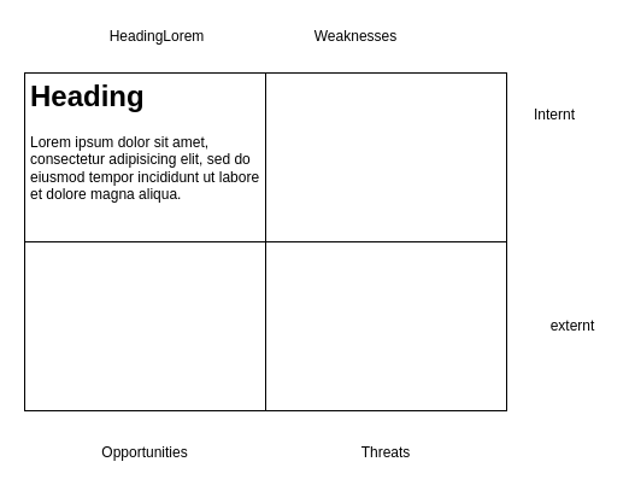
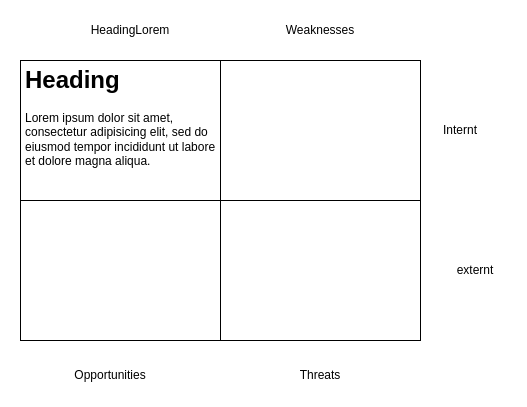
  <mxCell id="0" />
  <mxCell id="1" parent="0" />
  <mxCell id="2" value="" style="rounded=0;whiteSpace=wrap;html=1;" vertex="1" parent="1"><mxGeometry x="20" y="60" width="200" height="140" as="geometry" /></mxCell>
  <mxCell id="3" value="" style="rounded=0;whiteSpace=wrap;html=1;" vertex="1" parent="1"><mxGeometry x="220" y="60" width="200" height="140" as="geometry" /></mxCell>
  <mxCell id="4" value="" style="rounded=0;whiteSpace=wrap;html=1;" vertex="1" parent="1"><mxGeometry x="20" y="200" width="200" height="140" as="geometry" /></mxCell>
  <mxCell id="5" value="" style="rounded=0;whiteSpace=wrap;html=1;" vertex="1" parent="1"><mxGeometry x="220" y="200" width="200" height="140" as="geometry" /></mxCell>
  <mxCell id="6" value="HeadingLorem" style="text;html=1;strokeColor=none;fillColor=none;align=center;verticalAlign=middle;whiteSpace=wrap;rounded=0;" vertex="1" parent="1"><mxGeometry x="70" y="20" width="120" height="20" as="geometry" /></mxCell>
- <mxCell id="7" value="Weaknesses" style="text;html=1;strokeColor=none;fillColor=none;align=center;verticalAlign=middle;whiteSpace=wrap;rounded=0;" vertex="1" parent="1"><mxGeometry x="250" y="20" width="90" height="20" as="geometry" /></mxCell>
+ <mxCell id="7" value="Weaknesses" style="text;html=1;strokeColor=none;fillColor=none;align=center;verticalAlign=middle;whiteSpace=wrap;rounded=0;" vertex="1" parent="1"><mxGeometry x="275" y="20" width="90" height="20" as="geometry" /></mxCell>
  <mxCell id="8" value="Threats" style="text;html=1;strokeColor=none;fillColor=none;align=center;verticalAlign=middle;whiteSpace=wrap;rounded=0;" vertex="1" parent="1"><mxGeometry x="275" y="365" width="90" height="20" as="geometry" /></mxCell>
- <mxCell id="9" value="Opportunities" style="text;html=1;strokeColor=none;fillColor=none;align=center;verticalAlign=middle;whiteSpace=wrap;rounded=0;" vertex="1" parent="1"><mxGeometry x="75" y="365" width="90" height="20" as="geometry" /></mxCell>
- <mxCell id="10" value="Internt" style="text;html=1;strokeColor=none;fillColor=none;align=center;verticalAlign=middle;whiteSpace=wrap;rounded=0;" vertex="1" parent="1"><mxGeometry x="440" y="85" width="40" height="20" as="geometry" /></mxCell>
+ <mxCell id="9" value="Opportunities" style="text;html=1;strokeColor=none;fillColor=none;align=center;verticalAlign=middle;whiteSpace=wrap;rounded=0;" vertex="1" parent="1"><mxGeometry x="65" y="365" width="90" height="20" as="geometry" /></mxCell>
+ <mxCell id="10" value="Internt" style="text;html=1;strokeColor=none;fillColor=none;align=center;verticalAlign=middle;whiteSpace=wrap;rounded=0;" vertex="1" parent="1"><mxGeometry x="440" y="120" width="40" height="20" as="geometry" /></mxCell>
  <mxCell id="11" value="externt" style="text;html=1;strokeColor=none;fillColor=none;align=center;verticalAlign=middle;whiteSpace=wrap;rounded=0;" vertex="1" parent="1"><mxGeometry x="445" y="260" width="60" height="20" as="geometry" /></mxCell>
  <mxCell id="12" value="&lt;h1&gt;Heading&lt;/h1&gt;&lt;p&gt;Lorem ipsum dolor sit amet, consectetur adipisicing elit, sed do eiusmod tempor incididunt ut labore et dolore magna aliqua.&lt;/p&gt;" style="text;html=1;strokeColor=none;fillColor=none;spacing=5;spacingTop=-20;whiteSpace=wrap;overflow=hidden;rounded=0;" vertex="1" parent="1"><mxGeometry x="20" y="60" width="200" height="140" as="geometry" /></mxCell>
